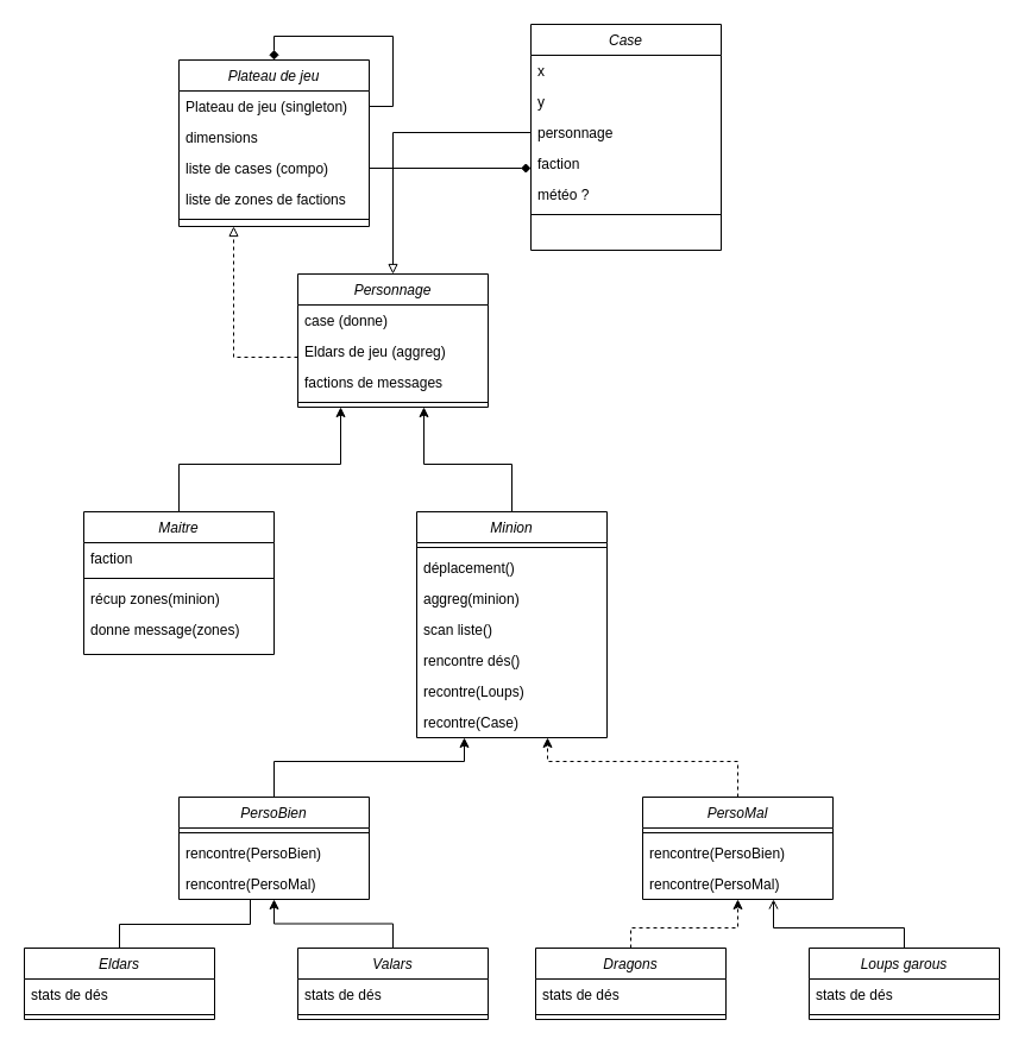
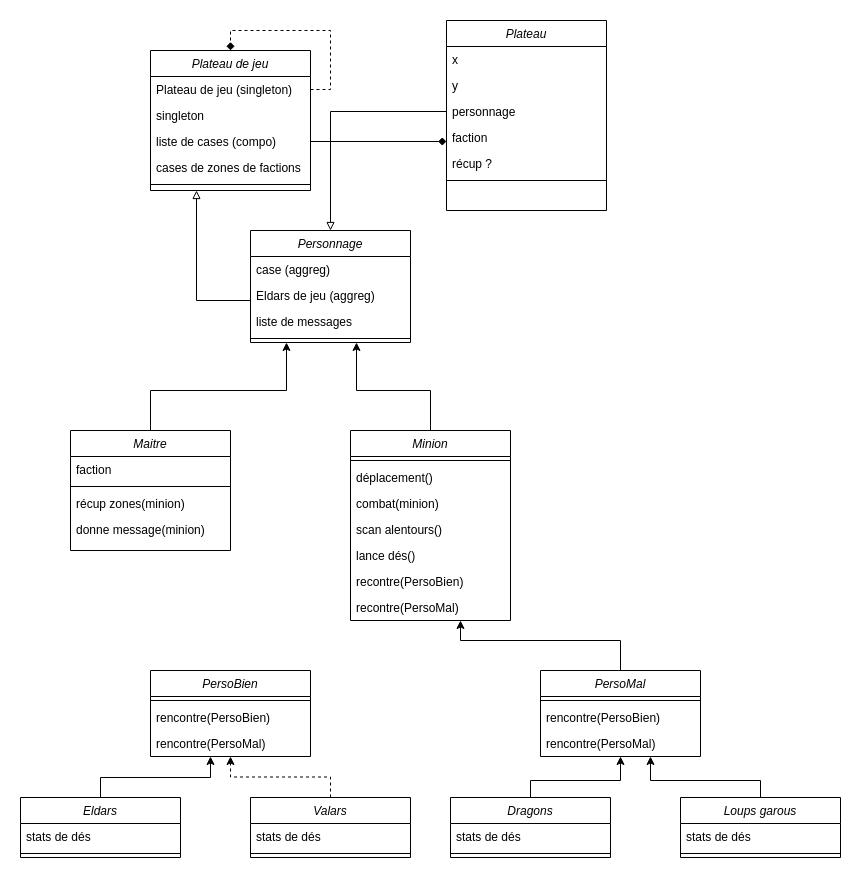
  <mxCell id="0" />
  <mxCell id="1" parent="0" />
  <mxCell id="2" style="edgeStyle=orthogonalEdgeStyle;rounded=0;orthogonalLoop=1;jettySize=auto;html=1;endArrow=classic;endFill=1;" parent="1" source="3" target="58" edge="1"><mxGeometry relative="1" as="geometry"><Array as="points"><mxPoint x="150" y="390" /><mxPoint x="286" y="390" /></Array></mxGeometry></mxCell>
  <mxCell id="3" value="Maitre" style="swimlane;fontStyle=2;align=center;verticalAlign=top;childLayout=stackLayout;horizontal=1;startSize=26;horizontalStack=0;resizeParent=1;resizeLast=0;collapsible=1;marginBottom=0;rounded=0;shadow=0;strokeWidth=1;" parent="1" vertex="1"><mxGeometry x="70" y="430" width="160" height="120" as="geometry"><mxRectangle x="230" y="140" width="160" height="26" as="alternateBounds" /></mxGeometry></mxCell>
  <mxCell id="4" value="faction" style="text;align=left;verticalAlign=top;spacingLeft=4;spacingRight=4;overflow=hidden;rotatable=0;points=[[0,0.5],[1,0.5]];portConstraint=eastwest;" parent="3" vertex="1"><mxGeometry y="26" width="160" height="26" as="geometry" /></mxCell>
  <mxCell id="5" value="" style="line;html=1;strokeWidth=1;align=left;verticalAlign=middle;spacingTop=-1;spacingLeft=3;spacingRight=3;rotatable=0;labelPosition=right;points=[];portConstraint=eastwest;" parent="3" vertex="1"><mxGeometry y="52" width="160" height="8" as="geometry" /></mxCell>
  <mxCell id="6" value="récup zones(minion)" style="text;align=left;verticalAlign=top;spacingLeft=4;spacingRight=4;overflow=hidden;rotatable=0;points=[[0,0.5],[1,0.5]];portConstraint=eastwest;" parent="3" vertex="1"><mxGeometry y="60" width="160" height="26" as="geometry" /></mxCell>
- <mxCell id="7" value="donne message(zones)" style="text;align=left;verticalAlign=top;spacingLeft=4;spacingRight=4;overflow=hidden;rotatable=0;points=[[0,0.5],[1,0.5]];portConstraint=eastwest;" parent="3" vertex="1"><mxGeometry y="86" width="160" height="26" as="geometry" /></mxCell>
+ <mxCell id="7" value="donne message(minion)" style="text;align=left;verticalAlign=top;spacingLeft=4;spacingRight=4;overflow=hidden;rotatable=0;points=[[0,0.5],[1,0.5]];portConstraint=eastwest;" parent="3" vertex="1"><mxGeometry y="86" width="160" height="26" as="geometry" /></mxCell>
  <mxCell id="8" style="edgeStyle=orthogonalEdgeStyle;rounded=0;orthogonalLoop=1;jettySize=auto;html=1;endArrow=classic;endFill=1;" parent="1" source="9" target="58" edge="1"><mxGeometry relative="1" as="geometry"><Array as="points"><mxPoint x="430" y="390" /><mxPoint x="356" y="390" /></Array></mxGeometry></mxCell>
  <mxCell id="9" value="Minion" style="swimlane;fontStyle=2;align=center;verticalAlign=top;childLayout=stackLayout;horizontal=1;startSize=26;horizontalStack=0;resizeParent=1;resizeLast=0;collapsible=1;marginBottom=0;rounded=0;shadow=0;strokeWidth=1;" parent="1" vertex="1"><mxGeometry x="350" y="430" width="160" height="190" as="geometry"><mxRectangle x="230" y="140" width="160" height="26" as="alternateBounds" /></mxGeometry></mxCell>
  <mxCell id="10" value="" style="line;html=1;strokeWidth=1;align=left;verticalAlign=middle;spacingTop=-1;spacingLeft=3;spacingRight=3;rotatable=0;labelPosition=right;points=[];portConstraint=eastwest;" parent="9" vertex="1"><mxGeometry y="26" width="160" height="8" as="geometry" /></mxCell>
  <mxCell id="11" value="déplacement()" style="text;align=left;verticalAlign=top;spacingLeft=4;spacingRight=4;overflow=hidden;rotatable=0;points=[[0,0.5],[1,0.5]];portConstraint=eastwest;" parent="9" vertex="1"><mxGeometry y="34" width="160" height="26" as="geometry" /></mxCell>
- <mxCell id="12" value="aggreg(minion)" style="text;align=left;verticalAlign=top;spacingLeft=4;spacingRight=4;overflow=hidden;rotatable=0;points=[[0,0.5],[1,0.5]];portConstraint=eastwest;" parent="9" vertex="1"><mxGeometry y="60" width="160" height="26" as="geometry" /></mxCell>
- <mxCell id="13" value="scan liste()" style="text;align=left;verticalAlign=top;spacingLeft=4;spacingRight=4;overflow=hidden;rotatable=0;points=[[0,0.5],[1,0.5]];portConstraint=eastwest;" parent="9" vertex="1"><mxGeometry y="86" width="160" height="26" as="geometry" /></mxCell>
- <mxCell id="14" value="rencontre dés()" style="text;align=left;verticalAlign=top;spacingLeft=4;spacingRight=4;overflow=hidden;rotatable=0;points=[[0,0.5],[1,0.5]];portConstraint=eastwest;" parent="9" vertex="1"><mxGeometry y="112" width="160" height="26" as="geometry" /></mxCell>
- <mxCell id="15" value="recontre(Loups)" style="text;align=left;verticalAlign=top;spacingLeft=4;spacingRight=4;overflow=hidden;rotatable=0;points=[[0,0.5],[1,0.5]];portConstraint=eastwest;" vertex="1" parent="9"><mxGeometry y="138" width="160" height="26" as="geometry" /></mxCell>
- <mxCell id="16" value="recontre(Case)" style="text;align=left;verticalAlign=top;spacingLeft=4;spacingRight=4;overflow=hidden;rotatable=0;points=[[0,0.5],[1,0.5]];portConstraint=eastwest;" vertex="1" parent="9"><mxGeometry y="164" width="160" height="26" as="geometry" /></mxCell>
- <mxCell id="17" style="edgeStyle=orthogonalEdgeStyle;rounded=0;orthogonalLoop=1;jettySize=auto;html=1;" parent="1" source="18" target="9" edge="1"><mxGeometry relative="1" as="geometry"><Array as="points"><mxPoint x="230" y="640" /><mxPoint x="390" y="640" /></Array></mxGeometry></mxCell>
+ <mxCell id="12" value="combat(minion)" style="text;align=left;verticalAlign=top;spacingLeft=4;spacingRight=4;overflow=hidden;rotatable=0;points=[[0,0.5],[1,0.5]];portConstraint=eastwest;" parent="9" vertex="1"><mxGeometry y="60" width="160" height="26" as="geometry" /></mxCell>
+ <mxCell id="13" value="scan alentours()" style="text;align=left;verticalAlign=top;spacingLeft=4;spacingRight=4;overflow=hidden;rotatable=0;points=[[0,0.5],[1,0.5]];portConstraint=eastwest;" parent="9" vertex="1"><mxGeometry y="86" width="160" height="26" as="geometry" /></mxCell>
+ <mxCell id="14" value="lance dés()" style="text;align=left;verticalAlign=top;spacingLeft=4;spacingRight=4;overflow=hidden;rotatable=0;points=[[0,0.5],[1,0.5]];portConstraint=eastwest;" parent="9" vertex="1"><mxGeometry y="112" width="160" height="26" as="geometry" /></mxCell>
+ <mxCell id="15" value="recontre(PersoBien)" style="text;align=left;verticalAlign=top;spacingLeft=4;spacingRight=4;overflow=hidden;rotatable=0;points=[[0,0.5],[1,0.5]];portConstraint=eastwest;" vertex="1" parent="9"><mxGeometry y="138" width="160" height="26" as="geometry" /></mxCell>
+ <mxCell id="16" value="recontre(PersoMal)" style="text;align=left;verticalAlign=top;spacingLeft=4;spacingRight=4;overflow=hidden;rotatable=0;points=[[0,0.5],[1,0.5]];portConstraint=eastwest;" vertex="1" parent="9"><mxGeometry y="164" width="160" height="26" as="geometry" /></mxCell>
  <mxCell id="18" value="PersoBien" style="swimlane;fontStyle=2;align=center;verticalAlign=top;childLayout=stackLayout;horizontal=1;startSize=26;horizontalStack=0;resizeParent=1;resizeLast=0;collapsible=1;marginBottom=0;rounded=0;shadow=0;strokeWidth=1;" parent="1" vertex="1"><mxGeometry x="150" y="670" width="160" height="86" as="geometry"><mxRectangle x="230" y="140" width="160" height="26" as="alternateBounds" /></mxGeometry></mxCell>
  <mxCell id="19" value="" style="line;html=1;strokeWidth=1;align=left;verticalAlign=middle;spacingTop=-1;spacingLeft=3;spacingRight=3;rotatable=0;labelPosition=right;points=[];portConstraint=eastwest;" parent="18" vertex="1"><mxGeometry y="26" width="160" height="8" as="geometry" /></mxCell>
  <mxCell id="20" value="rencontre(PersoBien)" style="text;align=left;verticalAlign=top;spacingLeft=4;spacingRight=4;overflow=hidden;rotatable=0;points=[[0,0.5],[1,0.5]];portConstraint=eastwest;" parent="18" vertex="1"><mxGeometry y="34" width="160" height="26" as="geometry" /></mxCell>
  <mxCell id="21" value="rencontre(PersoMal)" style="text;align=left;verticalAlign=top;spacingLeft=4;spacingRight=4;overflow=hidden;rotatable=0;points=[[0,0.5],[1,0.5]];portConstraint=eastwest;" parent="18" vertex="1"><mxGeometry y="60" width="160" height="26" as="geometry" /></mxCell>
- <mxCell id="22" style="edgeStyle=orthogonalEdgeStyle;rounded=0;orthogonalLoop=1;jettySize=auto;html=1;dashed=1;" parent="1" source="23" target="9" edge="1"><mxGeometry relative="1" as="geometry"><Array as="points"><mxPoint x="620" y="640" /><mxPoint x="460" y="640" /></Array></mxGeometry></mxCell>
+ <mxCell id="22" style="edgeStyle=orthogonalEdgeStyle;rounded=0;orthogonalLoop=1;jettySize=auto;html=1;" parent="1" source="23" target="9" edge="1"><mxGeometry relative="1" as="geometry"><Array as="points"><mxPoint x="620" y="640" /><mxPoint x="460" y="640" /></Array></mxGeometry></mxCell>
  <mxCell id="23" value="PersoMal" style="swimlane;fontStyle=2;align=center;verticalAlign=top;childLayout=stackLayout;horizontal=1;startSize=26;horizontalStack=0;resizeParent=1;resizeLast=0;collapsible=1;marginBottom=0;rounded=0;shadow=0;strokeWidth=1;" parent="1" vertex="1"><mxGeometry x="540" y="670" width="160" height="86" as="geometry"><mxRectangle x="230" y="140" width="160" height="26" as="alternateBounds" /></mxGeometry></mxCell>
  <mxCell id="24" value="" style="line;html=1;strokeWidth=1;align=left;verticalAlign=middle;spacingTop=-1;spacingLeft=3;spacingRight=3;rotatable=0;labelPosition=right;points=[];portConstraint=eastwest;" parent="23" vertex="1"><mxGeometry y="26" width="160" height="8" as="geometry" /></mxCell>
  <mxCell id="25" value="rencontre(PersoBien)" style="text;align=left;verticalAlign=top;spacingLeft=4;spacingRight=4;overflow=hidden;rotatable=0;points=[[0,0.5],[1,0.5]];portConstraint=eastwest;" parent="23" vertex="1"><mxGeometry y="34" width="160" height="26" as="geometry" /></mxCell>
  <mxCell id="26" value="rencontre(PersoMal)" style="text;align=left;verticalAlign=top;spacingLeft=4;spacingRight=4;overflow=hidden;rotatable=0;points=[[0,0.5],[1,0.5]];portConstraint=eastwest;" parent="23" vertex="1"><mxGeometry y="60" width="160" height="26" as="geometry" /></mxCell>
- <mxCell id="27" style="edgeStyle=orthogonalEdgeStyle;rounded=0;orthogonalLoop=1;jettySize=auto;html=1;endArrow=none;" parent="1" source="28" target="18" edge="1"><mxGeometry relative="1" as="geometry"><Array as="points"><mxPoint x="100" y="777" /><mxPoint x="210" y="777" /></Array></mxGeometry></mxCell>
+ <mxCell id="27" style="edgeStyle=orthogonalEdgeStyle;rounded=0;orthogonalLoop=1;jettySize=auto;html=1;" parent="1" source="28" target="18" edge="1"><mxGeometry relative="1" as="geometry"><Array as="points"><mxPoint x="100" y="777" /><mxPoint x="210" y="777" /></Array></mxGeometry></mxCell>
  <mxCell id="28" value="Eldars" style="swimlane;fontStyle=2;align=center;verticalAlign=top;childLayout=stackLayout;horizontal=1;startSize=26;horizontalStack=0;resizeParent=1;resizeLast=0;collapsible=1;marginBottom=0;rounded=0;shadow=0;strokeWidth=1;" parent="1" vertex="1"><mxGeometry x="20" y="797" width="160" height="60" as="geometry"><mxRectangle x="230" y="140" width="160" height="26" as="alternateBounds" /></mxGeometry></mxCell>
  <mxCell id="29" value="stats de dés" style="text;align=left;verticalAlign=top;spacingLeft=4;spacingRight=4;overflow=hidden;rotatable=0;points=[[0,0.5],[1,0.5]];portConstraint=eastwest;" parent="28" vertex="1"><mxGeometry y="26" width="160" height="26" as="geometry" /></mxCell>
  <mxCell id="30" value="" style="line;html=1;strokeWidth=1;align=left;verticalAlign=middle;spacingTop=-1;spacingLeft=3;spacingRight=3;rotatable=0;labelPosition=right;points=[];portConstraint=eastwest;" parent="28" vertex="1"><mxGeometry y="52" width="160" height="8" as="geometry" /></mxCell>
- <mxCell id="31" style="edgeStyle=orthogonalEdgeStyle;rounded=0;orthogonalLoop=1;jettySize=auto;html=1;" parent="1" source="32" target="18" edge="1"><mxGeometry relative="1" as="geometry" /></mxCell>
+ <mxCell id="31" style="edgeStyle=orthogonalEdgeStyle;rounded=0;orthogonalLoop=1;jettySize=auto;html=1;dashed=1;" parent="1" source="32" target="18" edge="1"><mxGeometry relative="1" as="geometry" /></mxCell>
  <mxCell id="32" value="Valars" style="swimlane;fontStyle=2;align=center;verticalAlign=top;childLayout=stackLayout;horizontal=1;startSize=26;horizontalStack=0;resizeParent=1;resizeLast=0;collapsible=1;marginBottom=0;rounded=0;shadow=0;strokeWidth=1;" parent="1" vertex="1"><mxGeometry x="250" y="797" width="160" height="60" as="geometry"><mxRectangle x="230" y="140" width="160" height="26" as="alternateBounds" /></mxGeometry></mxCell>
  <mxCell id="33" value="stats de dés" style="text;align=left;verticalAlign=top;spacingLeft=4;spacingRight=4;overflow=hidden;rotatable=0;points=[[0,0.5],[1,0.5]];portConstraint=eastwest;" parent="32" vertex="1"><mxGeometry y="26" width="160" height="26" as="geometry" /></mxCell>
  <mxCell id="34" value="" style="line;html=1;strokeWidth=1;align=left;verticalAlign=middle;spacingTop=-1;spacingLeft=3;spacingRight=3;rotatable=0;labelPosition=right;points=[];portConstraint=eastwest;" parent="32" vertex="1"><mxGeometry y="52" width="160" height="8" as="geometry" /></mxCell>
- <mxCell id="35" style="edgeStyle=orthogonalEdgeStyle;rounded=0;orthogonalLoop=1;jettySize=auto;html=1;dashed=1;" parent="1" source="36" target="23" edge="1"><mxGeometry relative="1" as="geometry"><mxPoint x="640" y="756" as="targetPoint" /><Array as="points"><mxPoint x="530" y="780" /><mxPoint x="620" y="780" /></Array></mxGeometry></mxCell>
+ <mxCell id="35" style="edgeStyle=orthogonalEdgeStyle;rounded=0;orthogonalLoop=1;jettySize=auto;html=1;" parent="1" source="36" target="23" edge="1"><mxGeometry relative="1" as="geometry"><mxPoint x="640" y="756" as="targetPoint" /><Array as="points"><mxPoint x="530" y="780" /><mxPoint x="620" y="780" /></Array></mxGeometry></mxCell>
  <mxCell id="36" value="Dragons" style="swimlane;fontStyle=2;align=center;verticalAlign=top;childLayout=stackLayout;horizontal=1;startSize=26;horizontalStack=0;resizeParent=1;resizeLast=0;collapsible=1;marginBottom=0;rounded=0;shadow=0;strokeWidth=1;" parent="1" vertex="1"><mxGeometry x="450" y="797" width="160" height="60" as="geometry"><mxRectangle x="230" y="140" width="160" height="26" as="alternateBounds" /></mxGeometry></mxCell>
  <mxCell id="37" value="stats de dés" style="text;align=left;verticalAlign=top;spacingLeft=4;spacingRight=4;overflow=hidden;rotatable=0;points=[[0,0.5],[1,0.5]];portConstraint=eastwest;" parent="36" vertex="1"><mxGeometry y="26" width="160" height="26" as="geometry" /></mxCell>
  <mxCell id="38" value="" style="line;html=1;strokeWidth=1;align=left;verticalAlign=middle;spacingTop=-1;spacingLeft=3;spacingRight=3;rotatable=0;labelPosition=right;points=[];portConstraint=eastwest;" parent="36" vertex="1"><mxGeometry y="52" width="160" height="8" as="geometry" /></mxCell>
- <mxCell id="39" style="edgeStyle=orthogonalEdgeStyle;rounded=0;orthogonalLoop=1;jettySize=auto;html=1;endArrow=open;" parent="1" source="40" target="23" edge="1"><mxGeometry relative="1" as="geometry"><mxPoint x="660" y="756" as="targetPoint" /><Array as="points"><mxPoint x="760" y="780" /><mxPoint x="650" y="780" /></Array></mxGeometry></mxCell>
+ <mxCell id="39" style="edgeStyle=orthogonalEdgeStyle;rounded=0;orthogonalLoop=1;jettySize=auto;html=1;" parent="1" source="40" target="23" edge="1"><mxGeometry relative="1" as="geometry"><mxPoint x="660" y="756" as="targetPoint" /><Array as="points"><mxPoint x="760" y="780" /><mxPoint x="650" y="780" /></Array></mxGeometry></mxCell>
  <mxCell id="40" value="Loups garous" style="swimlane;fontStyle=2;align=center;verticalAlign=top;childLayout=stackLayout;horizontal=1;startSize=26;horizontalStack=0;resizeParent=1;resizeLast=0;collapsible=1;marginBottom=0;rounded=0;shadow=0;strokeWidth=1;" parent="1" vertex="1"><mxGeometry x="680" y="797" width="160" height="60" as="geometry"><mxRectangle x="230" y="140" width="160" height="26" as="alternateBounds" /></mxGeometry></mxCell>
  <mxCell id="41" value="stats de dés" style="text;align=left;verticalAlign=top;spacingLeft=4;spacingRight=4;overflow=hidden;rotatable=0;points=[[0,0.5],[1,0.5]];portConstraint=eastwest;" parent="40" vertex="1"><mxGeometry y="26" width="160" height="26" as="geometry" /></mxCell>
  <mxCell id="42" value="" style="line;html=1;strokeWidth=1;align=left;verticalAlign=middle;spacingTop=-1;spacingLeft=3;spacingRight=3;rotatable=0;labelPosition=right;points=[];portConstraint=eastwest;" parent="40" vertex="1"><mxGeometry y="52" width="160" height="8" as="geometry" /></mxCell>
  <mxCell id="43" value="Plateau de jeu" style="swimlane;fontStyle=2;align=center;verticalAlign=top;childLayout=stackLayout;horizontal=1;startSize=26;horizontalStack=0;resizeParent=1;resizeLast=0;collapsible=1;marginBottom=0;rounded=0;shadow=0;strokeWidth=1;" parent="1" vertex="1"><mxGeometry x="150" y="50" width="160" height="140" as="geometry"><mxRectangle x="230" y="140" width="160" height="26" as="alternateBounds" /></mxGeometry></mxCell>
- <mxCell id="44" style="edgeStyle=orthogonalEdgeStyle;rounded=0;orthogonalLoop=1;jettySize=auto;html=1;endArrow=diamond;endFill=1;" parent="43" source="45" target="43" edge="1"><mxGeometry relative="1" as="geometry"><Array as="points"><mxPoint x="180" y="39" /><mxPoint x="180" y="-20" /><mxPoint x="80" y="-20" /></Array></mxGeometry></mxCell>
+ <mxCell id="44" style="edgeStyle=orthogonalEdgeStyle;rounded=0;orthogonalLoop=1;jettySize=auto;html=1;endArrow=diamond;endFill=1;dashed=1;" parent="43" source="45" target="43" edge="1"><mxGeometry relative="1" as="geometry"><Array as="points"><mxPoint x="180" y="39" /><mxPoint x="180" y="-20" /><mxPoint x="80" y="-20" /></Array></mxGeometry></mxCell>
  <mxCell id="45" value="Plateau de jeu (singleton)" style="text;align=left;verticalAlign=top;spacingLeft=4;spacingRight=4;overflow=hidden;rotatable=0;points=[[0,0.5],[1,0.5]];portConstraint=eastwest;" parent="43" vertex="1"><mxGeometry y="26" width="160" height="26" as="geometry" /></mxCell>
- <mxCell id="46" value="dimensions" style="text;align=left;verticalAlign=top;spacingLeft=4;spacingRight=4;overflow=hidden;rotatable=0;points=[[0,0.5],[1,0.5]];portConstraint=eastwest;rounded=0;shadow=0;html=0;" parent="43" vertex="1"><mxGeometry y="52" width="160" height="26" as="geometry" /></mxCell>
+ <mxCell id="46" value="singleton" style="text;align=left;verticalAlign=top;spacingLeft=4;spacingRight=4;overflow=hidden;rotatable=0;points=[[0,0.5],[1,0.5]];portConstraint=eastwest;rounded=0;shadow=0;html=0;" parent="43" vertex="1"><mxGeometry y="52" width="160" height="26" as="geometry" /></mxCell>
  <mxCell id="47" value="liste de cases (compo)" style="text;align=left;verticalAlign=top;spacingLeft=4;spacingRight=4;overflow=hidden;rotatable=0;points=[[0,0.5],[1,0.5]];portConstraint=eastwest;rounded=0;shadow=0;html=0;" parent="43" vertex="1"><mxGeometry y="78" width="160" height="26" as="geometry" /></mxCell>
- <mxCell id="48" value="liste de zones de factions" style="text;align=left;verticalAlign=top;spacingLeft=4;spacingRight=4;overflow=hidden;rotatable=0;points=[[0,0.5],[1,0.5]];portConstraint=eastwest;rounded=0;shadow=0;html=0;" parent="43" vertex="1"><mxGeometry y="104" width="160" height="26" as="geometry" /></mxCell>
+ <mxCell id="48" value="cases de zones de factions" style="text;align=left;verticalAlign=top;spacingLeft=4;spacingRight=4;overflow=hidden;rotatable=0;points=[[0,0.5],[1,0.5]];portConstraint=eastwest;rounded=0;shadow=0;html=0;" parent="43" vertex="1"><mxGeometry y="104" width="160" height="26" as="geometry" /></mxCell>
  <mxCell id="49" value="" style="line;html=1;strokeWidth=1;align=left;verticalAlign=middle;spacingTop=-1;spacingLeft=3;spacingRight=3;rotatable=0;labelPosition=right;points=[];portConstraint=eastwest;" parent="43" vertex="1"><mxGeometry y="130" width="160" height="8" as="geometry" /></mxCell>
- <mxCell id="50" style="edgeStyle=orthogonalEdgeStyle;rounded=0;orthogonalLoop=1;jettySize=auto;html=1;endArrow=block;endFill=0;dashed=1;" parent="1" source="60" target="43" edge="1"><mxGeometry relative="1" as="geometry"><Array as="points"><mxPoint x="196" y="300" /></Array></mxGeometry></mxCell>
- <mxCell id="51" value="Case" style="swimlane;fontStyle=2;align=center;verticalAlign=top;childLayout=stackLayout;horizontal=1;startSize=26;horizontalStack=0;resizeParent=1;resizeLast=0;collapsible=1;marginBottom=0;rounded=0;shadow=0;strokeWidth=1;" parent="1" vertex="1"><mxGeometry x="446" y="20" width="160" height="190" as="geometry"><mxRectangle x="230" y="140" width="160" height="26" as="alternateBounds" /></mxGeometry></mxCell>
+ <mxCell id="50" style="edgeStyle=orthogonalEdgeStyle;rounded=0;orthogonalLoop=1;jettySize=auto;html=1;endArrow=block;endFill=0;" parent="1" source="60" target="43" edge="1"><mxGeometry relative="1" as="geometry"><Array as="points"><mxPoint x="196" y="300" /></Array></mxGeometry></mxCell>
+ <mxCell id="51" value="Plateau" style="swimlane;fontStyle=2;align=center;verticalAlign=top;childLayout=stackLayout;horizontal=1;startSize=26;horizontalStack=0;resizeParent=1;resizeLast=0;collapsible=1;marginBottom=0;rounded=0;shadow=0;strokeWidth=1;" parent="1" vertex="1"><mxGeometry x="446" y="20" width="160" height="190" as="geometry"><mxRectangle x="230" y="140" width="160" height="26" as="alternateBounds" /></mxGeometry></mxCell>
  <mxCell id="52" value="x" style="text;align=left;verticalAlign=top;spacingLeft=4;spacingRight=4;overflow=hidden;rotatable=0;points=[[0,0.5],[1,0.5]];portConstraint=eastwest;" parent="51" vertex="1"><mxGeometry y="26" width="160" height="26" as="geometry" /></mxCell>
  <mxCell id="53" value="y" style="text;align=left;verticalAlign=top;spacingLeft=4;spacingRight=4;overflow=hidden;rotatable=0;points=[[0,0.5],[1,0.5]];portConstraint=eastwest;rounded=0;shadow=0;html=0;" parent="51" vertex="1"><mxGeometry y="52" width="160" height="26" as="geometry" /></mxCell>
  <mxCell id="54" value="personnage" style="text;align=left;verticalAlign=top;spacingLeft=4;spacingRight=4;overflow=hidden;rotatable=0;points=[[0,0.5],[1,0.5]];portConstraint=eastwest;rounded=0;shadow=0;html=0;" parent="51" vertex="1"><mxGeometry y="78" width="160" height="26" as="geometry" /></mxCell>
  <mxCell id="55" value="faction" style="text;align=left;verticalAlign=top;spacingLeft=4;spacingRight=4;overflow=hidden;rotatable=0;points=[[0,0.5],[1,0.5]];portConstraint=eastwest;rounded=0;shadow=0;html=0;" parent="51" vertex="1"><mxGeometry y="104" width="160" height="26" as="geometry" /></mxCell>
- <mxCell id="56" value="météo ?" style="text;align=left;verticalAlign=top;spacingLeft=4;spacingRight=4;overflow=hidden;rotatable=0;points=[[0,0.5],[1,0.5]];portConstraint=eastwest;rounded=0;shadow=0;html=0;" parent="51" vertex="1"><mxGeometry y="130" width="160" height="26" as="geometry" /></mxCell>
+ <mxCell id="56" value="récup ?" style="text;align=left;verticalAlign=top;spacingLeft=4;spacingRight=4;overflow=hidden;rotatable=0;points=[[0,0.5],[1,0.5]];portConstraint=eastwest;rounded=0;shadow=0;html=0;" parent="51" vertex="1"><mxGeometry y="130" width="160" height="26" as="geometry" /></mxCell>
  <mxCell id="57" value="" style="line;html=1;strokeWidth=1;align=left;verticalAlign=middle;spacingTop=-1;spacingLeft=3;spacingRight=3;rotatable=0;labelPosition=right;points=[];portConstraint=eastwest;" parent="51" vertex="1"><mxGeometry y="156" width="160" height="8" as="geometry" /></mxCell>
  <mxCell id="58" value="Personnage" style="swimlane;fontStyle=2;align=center;verticalAlign=top;childLayout=stackLayout;horizontal=1;startSize=26;horizontalStack=0;resizeParent=1;resizeLast=0;collapsible=1;marginBottom=0;rounded=0;shadow=0;strokeWidth=1;" parent="1" vertex="1"><mxGeometry x="250" y="230" width="160" height="112" as="geometry"><mxRectangle x="230" y="140" width="160" height="26" as="alternateBounds" /></mxGeometry></mxCell>
- <mxCell id="59" value="case (donne)" style="text;align=left;verticalAlign=top;spacingLeft=4;spacingRight=4;overflow=hidden;rotatable=0;points=[[0,0.5],[1,0.5]];portConstraint=eastwest;rounded=0;shadow=0;html=0;" parent="58" vertex="1"><mxGeometry y="26" width="160" height="26" as="geometry" /></mxCell>
+ <mxCell id="59" value="case (aggreg)" style="text;align=left;verticalAlign=top;spacingLeft=4;spacingRight=4;overflow=hidden;rotatable=0;points=[[0,0.5],[1,0.5]];portConstraint=eastwest;rounded=0;shadow=0;html=0;" parent="58" vertex="1"><mxGeometry y="26" width="160" height="26" as="geometry" /></mxCell>
  <mxCell id="60" value="Eldars de jeu (aggreg)" style="text;align=left;verticalAlign=top;spacingLeft=4;spacingRight=4;overflow=hidden;rotatable=0;points=[[0,0.5],[1,0.5]];portConstraint=eastwest;rounded=0;shadow=0;html=0;" parent="58" vertex="1"><mxGeometry y="52" width="160" height="26" as="geometry" /></mxCell>
- <mxCell id="61" value="factions de messages" style="text;align=left;verticalAlign=top;spacingLeft=4;spacingRight=4;overflow=hidden;rotatable=0;points=[[0,0.5],[1,0.5]];portConstraint=eastwest;rounded=0;shadow=0;html=0;" parent="58" vertex="1"><mxGeometry y="78" width="160" height="26" as="geometry" /></mxCell>
+ <mxCell id="61" value="liste de messages" style="text;align=left;verticalAlign=top;spacingLeft=4;spacingRight=4;overflow=hidden;rotatable=0;points=[[0,0.5],[1,0.5]];portConstraint=eastwest;rounded=0;shadow=0;html=0;" parent="58" vertex="1"><mxGeometry y="78" width="160" height="26" as="geometry" /></mxCell>
  <mxCell id="62" value="" style="line;html=1;strokeWidth=1;align=left;verticalAlign=middle;spacingTop=-1;spacingLeft=3;spacingRight=3;rotatable=0;labelPosition=right;points=[];portConstraint=eastwest;" parent="58" vertex="1"><mxGeometry y="104" width="160" height="8" as="geometry" /></mxCell>
  <mxCell id="63" style="edgeStyle=orthogonalEdgeStyle;rounded=0;orthogonalLoop=1;jettySize=auto;html=1;endArrow=diamond;endFill=1;" parent="1" source="47" target="51" edge="1"><mxGeometry relative="1" as="geometry"><Array as="points"><mxPoint x="516" y="141" /><mxPoint x="516" y="141" /></Array></mxGeometry></mxCell>
  <mxCell id="64" style="edgeStyle=orthogonalEdgeStyle;rounded=0;orthogonalLoop=1;jettySize=auto;html=1;endArrow=block;endFill=0;" parent="1" source="54" target="58" edge="1"><mxGeometry relative="1" as="geometry" /></mxCell>
